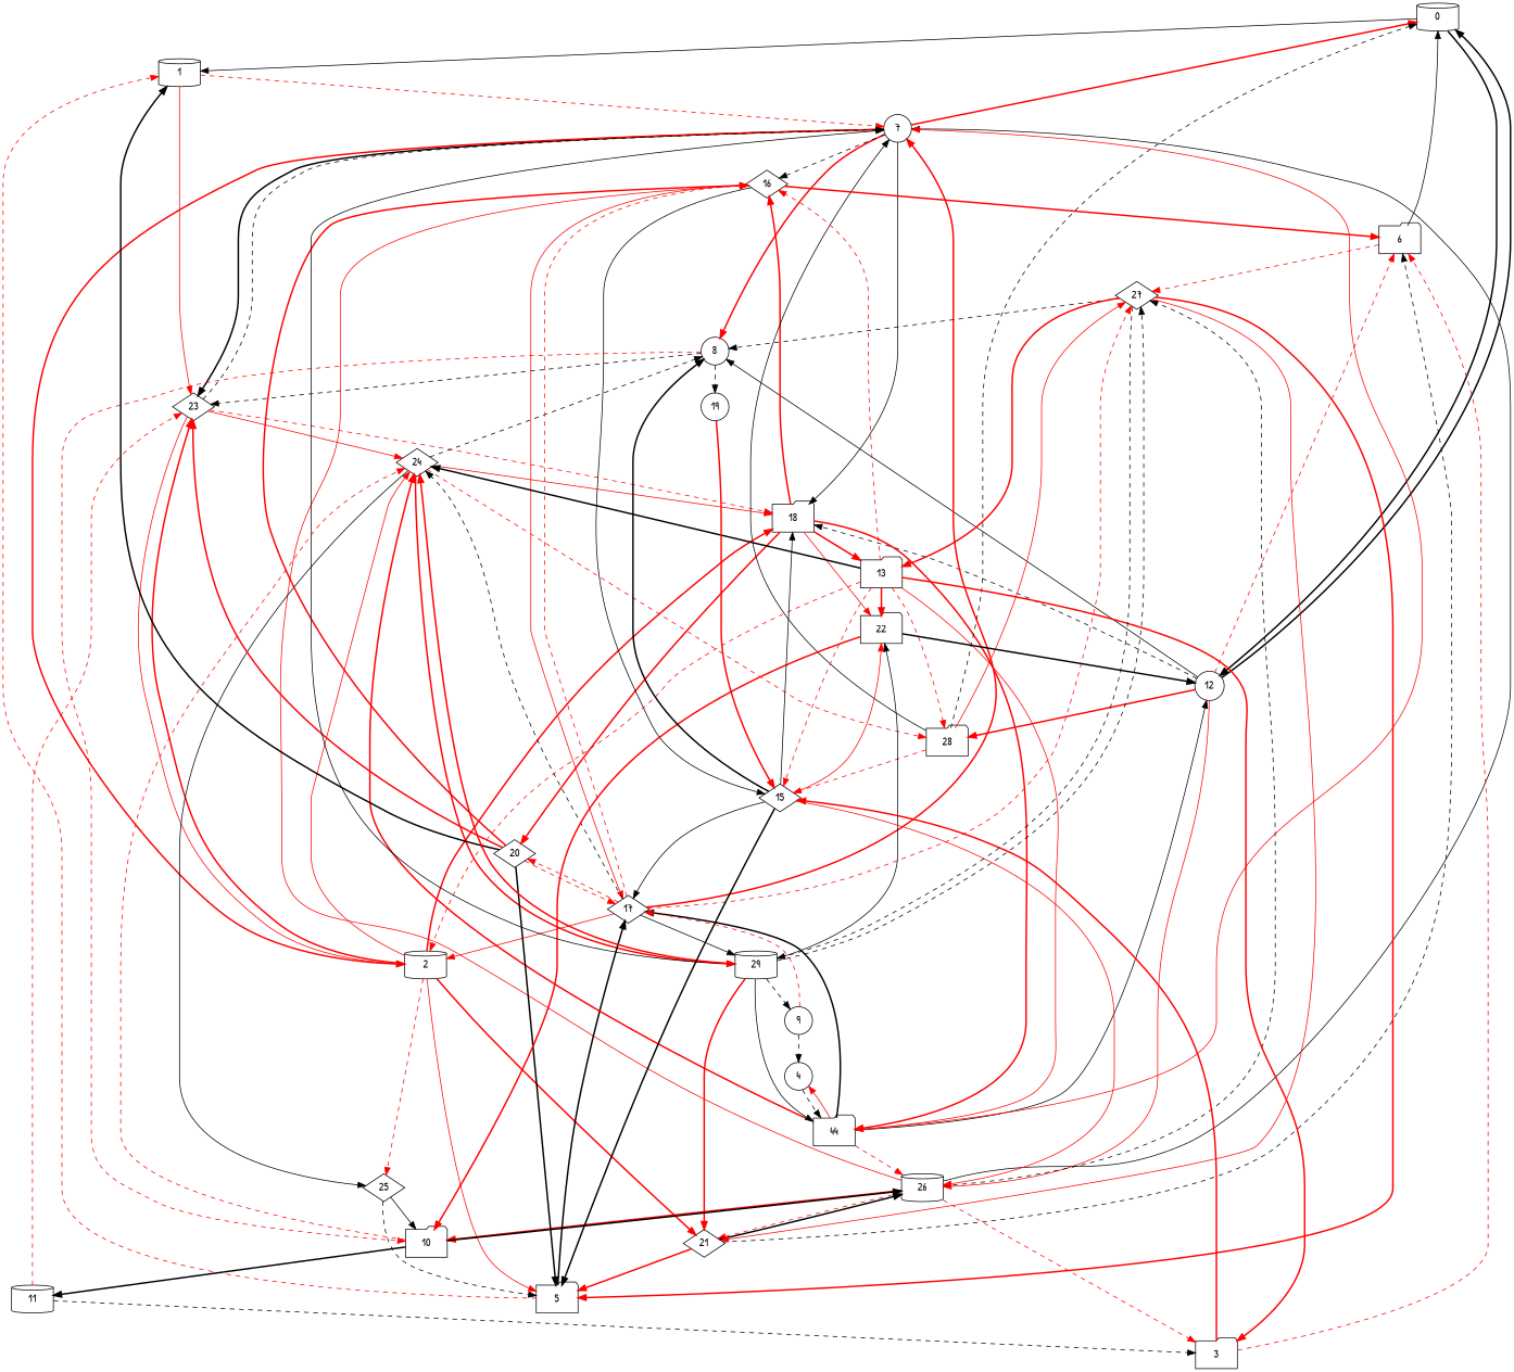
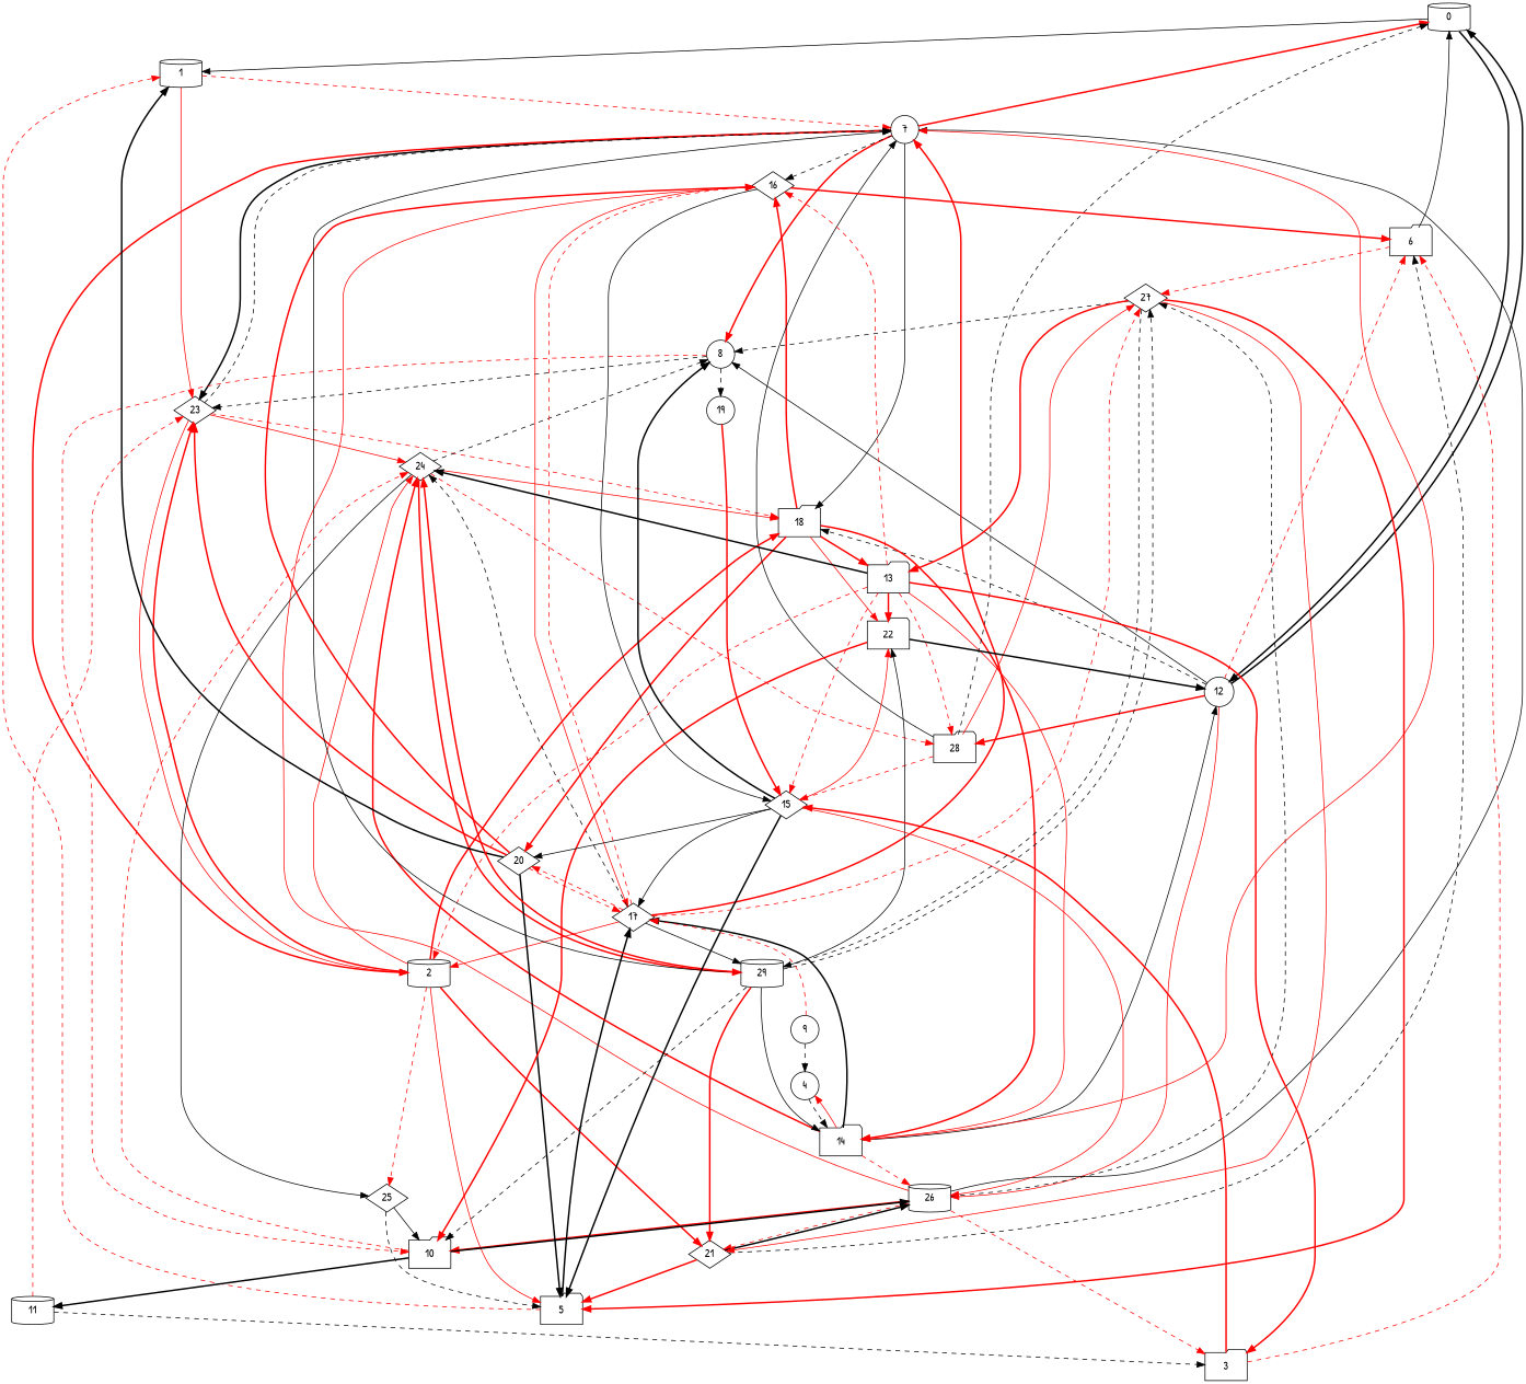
  digraph {
    fontname="Patrick Hand"
    node [fontname="Patrick Hand" shape=diamond]
    edge [color=red fontname="Patrick Hand" style=bold weight=5000]
    0 [shape=cylinder]
    1 [shape=cylinder]
    12 [shape=circle]
    7 [shape=circle]
    23
    18 [shape=folder]
    6 [shape=folder]
    8 [shape=circle]
    26 [shape=cylinder]
    28 [shape=folder]
    2 [shape=cylinder]
    16
    24
    5 [shape=folder]
    21
    25
    17
-   14 [shape=folder label=44]
+   14 [shape=folder]
    20
    13 [shape=folder]
    22 [shape=folder]
    29 [shape=cylinder]
    10 [shape=folder]
    3 [shape=folder]
    15
    27
    4 [shape=circle]
    19 [shape=circle]
    11 [shape=cylinder]
    9 [shape=circle]
    0 -> 1 [color=black style=solid weight=4000]
    0 -> 12 [color=black weight=8000]
    1 -> 7 [style=dashed weight=3000]
    1 -> 23 [style=solid]
    12 -> 0 [color=black weight=7000]
    12 -> 18 [color=black style=dashed weight=3000]
    12 -> 6 [style=dashed weight=6000]
    12 -> 8 [color=black style=solid weight=6000]
    12 -> 26 [style=solid weight=7000]
    12 -> 28
    7 -> 0 [weight=7000]
    7 -> 23 [color=black weight=1000]
    7 -> 18 [color=black style=solid weight=9000]
    7 -> 8 [weight=2000]
    7 -> 2 [weight=2000]
    7 -> 16 [color=black style=dashed weight=2000]
    23 -> 7 [color=black style=dashed weight=8000]
    23 -> 18 [style=dashed]
    23 -> 2 [style=solid]
    23 -> 24 [style=solid weight=1000]
    18 -> 16 [weight=8000]
    18 -> 14 [weight=2000]
    18 -> 20 [weight=3000]
    18 -> 13 [weight=6000]
    18 -> 22 [style=solid weight=2000]
    6 -> 0 [color=black style=solid weight=8000]
    6 -> 27 [style=dashed weight=7000]
    8 -> 23 [color=black style=dashed weight=6000]
    8 -> 10 [style=dashed weight=4000]
    8 -> 19 [color=black style=dashed weight=7000]
    26 -> 7 [color=black style=solid weight=6000]
    26 -> 16 [style=solid weight=3000]
    26 -> 21 [style=dashed weight=7000]
    26 -> 10 [weight=6000]
    26 -> 3 [style=dashed weight=8000]
    26 -> 27 [color=black style=dashed weight=6000]
    28 -> 0 [color=black style=dashed weight=7000]
    28 -> 7 [color=black style=solid weight=3000]
    28 -> 15 [style=dashed weight=8000]
    28 -> 27 [style=solid weight=7000]
    2 -> 23 [weight=4000]
    2 -> 18 [weight=3000]
    2 -> 24 [style=solid weight=4000]
    2 -> 5 [style=solid]
    2 -> 21 [weight=9000]
    2 -> 25 [style=dashed weight=1000]
    16 -> 6 [weight=9000]
    16 -> 17 [style=solid]
    16 -> 15 [color=black style=solid weight=4000]
    24 -> 18 [style=solid weight=1000]
    24 -> 8 [color=black style=dashed weight=4000]
    24 -> 28 [style=dashed weight=1000]
    24 -> 25 [color=black style=solid weight=7000]
    24 -> 29 [weight=1000]
    5 -> 1 [style=dashed]
    5 -> 17 [color=black weight=6000]
    21 -> 6 [color=black style=dashed weight=6000]
    21 -> 26 [color=black weight=2000]
    21 -> 5 [weight=8000]
    25 -> 5 [color=black style=dashed weight=9000]
    25 -> 10 [color=black style=solid]
    17 -> 7 [weight=3000]
    17 -> 2 [style=solid weight=9000]
    17 -> 16 [style=dashed weight=8000]
    17 -> 24 [color=black style=dashed weight=3000]
    17 -> 20 [style=dashed weight=1000]
    17 -> 29 [color=black style=solid weight=2000]
    17 -> 27 [style=dashed weight=7000]
    14 -> 12 [color=black style=solid weight=4000]
    14 -> 7 [style=solid]
    14 -> 26 [style=dashed weight=7000]
    14 -> 24 [weight=7000]
    14 -> 17 [color=black weight=9000]
    14 -> 4 [style=solid]
    20 -> 1 [color=black weight=6000]
    20 -> 23 [weight=8000]
    20 -> 16 [weight=2000]
    20 -> 5 [color=black weight=1000]
    20 -> 17 [style=dashed weight=2000]
    13 -> 28 [style=dashed weight=7000]
    13 -> 2 [style=dashed weight=4000]
    13 -> 16 [style=dashed weight=6000]
    13 -> 24 [color=black weight=8000]
    13 -> 14 [style=solid weight=4000]
    13 -> 22 [weight=8000]
    13 -> 3 [weight=9000]
    13 -> 15 [style=dashed weight=4000]
    22 -> 12 [color=black]
    22 -> 10
    29 -> 7 [color=black style=solid]
    29 -> 24 [weight=9000]
    29 -> 21 [weight=7000]
    29 -> 14 [color=black style=solid weight=9000]
    29 -> 22 [color=black style=solid weight=6000]
    29 -> 27 [color=black style=dashed weight=9000]
-   29 -> 9 [color=black style=dashed weight=2000]
+   29 -> 10 [color=black style=dashed weight=2000]
    10 -> 26 [color=black weight=6000]
    10 -> 24 [style=dashed weight=8000]
    10 -> 11 [color=black weight=2000]
    3 -> 6 [style=dashed weight=8000]
    3 -> 15 [weight=9000]
    15 -> 8 [color=black weight=1000]
    15 -> 26 [style=solid weight=4000]
    15 -> 5 [color=black weight=7000]
    15 -> 17 [color=black style=solid weight=4000]
-   15 -> 18 [color=black style=solid weight=9000]
+   15 -> 20 [color=black style=solid weight=9000]
    15 -> 22 [style=solid weight=9000]
    27 -> 8 [color=black style=dashed weight=3000]
    27 -> 5
    27 -> 21 [style=solid weight=2000]
    27 -> 13 [weight=6000]
    27 -> 29 [color=black style=dashed]
    4 -> 14 [color=black style=dashed weight=6000]
    19 -> 15 [weight=6000]
    11 -> 23 [style=dashed]
    11 -> 3 [color=black style=dashed weight=2000]
    9 -> 17 [style=dashed weight=9000]
    9 -> 4 [color=black style=dashed weight=2000]
  }
